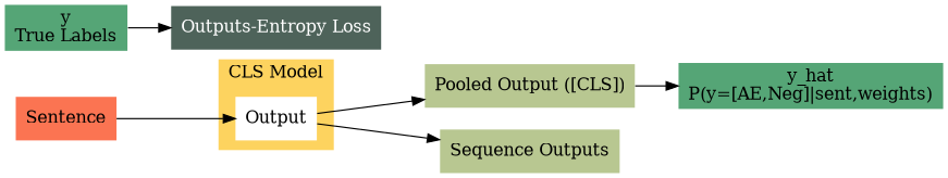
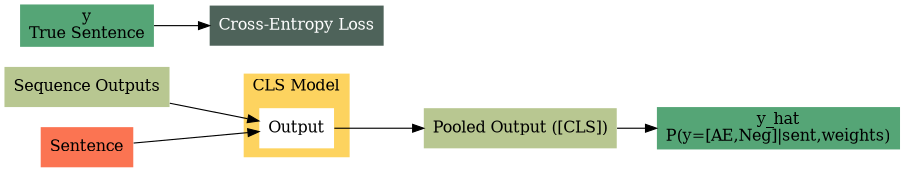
  digraph {
    rankdir=LR
    node [color=None fillcolor="#b8c791" shape=rectangle style=filled]
    n1 [fillcolor=white label=Output]
    n2 [label="Pooled Output ([CLS])"]
    n3 [label="Sequence Outputs"]
    n4 [fillcolor="#fb7452" label=Sentence]
    n5 [fillcolor="#55a576" label="y_hat\nP(y=[AE,Neg]|sent,weights)"]
-   n6 [fillcolor="#4e635a" fontcolor=white label="Outputs-Entropy Loss"]
-   n7 [fillcolor="#55a576" label="y\nTrue Labels"]
+   n6 [fillcolor="#4e635a" fontcolor=white label="Cross-Entropy Loss"]
+   n7 [fillcolor="#55a576" label="y\nTrue Sentence"]
    subgraph cluster_1 {
      bgcolor="#fdd35f"
      color=None
      label="CLS Model"
      newrank=true
      rank=same
      n1
    }
    n1 -> n2
-   n1 -> n3
+   n3 -> n1
    n2 -> n5
    n4 -> n1
    n7 -> n6
  }
